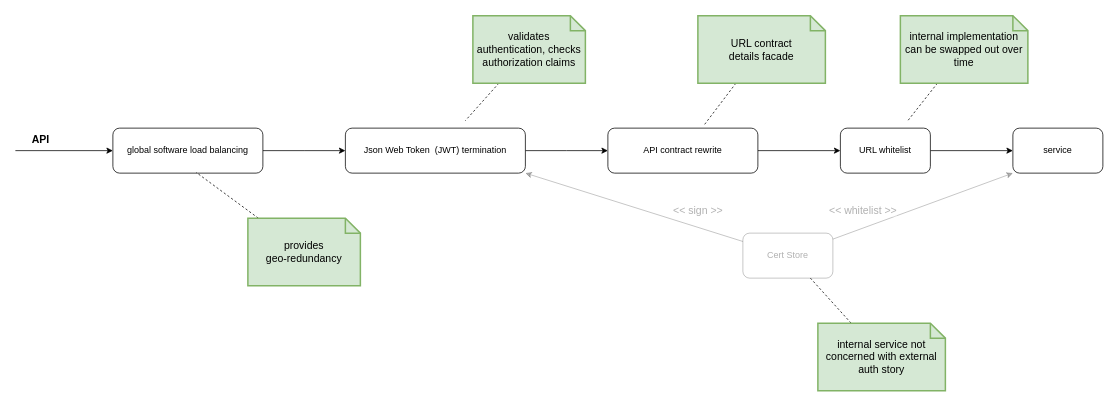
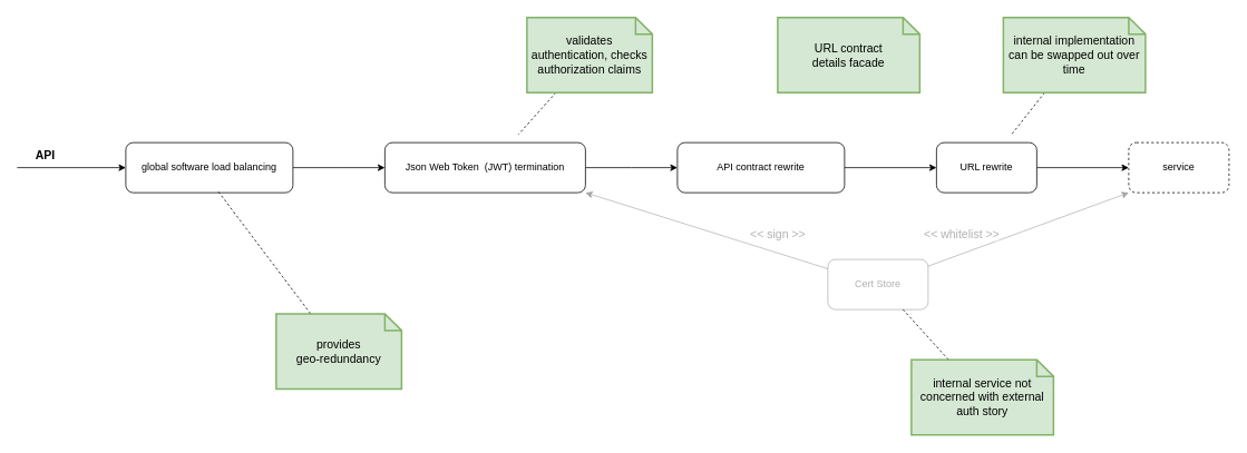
  <mxCell id="0" />
  <mxCell id="1" parent="0" />
  <mxCell id="2" style="edgeStyle=orthogonalEdgeStyle;rounded=0;orthogonalLoop=1;jettySize=auto;html=1;" parent="1" source="3" edge="1"><mxGeometry relative="1" as="geometry"><mxPoint x="460" y="200" as="targetPoint" /></mxGeometry></mxCell>
  <mxCell id="3" value="global software load balancing" style="rounded=1;whiteSpace=wrap;html=1;" parent="1" vertex="1"><mxGeometry x="150" y="170" width="200" height="60" as="geometry" /></mxCell>
  <mxCell id="4" style="edgeStyle=orthogonalEdgeStyle;rounded=0;orthogonalLoop=1;jettySize=auto;html=1;" parent="1" source="5" edge="1"><mxGeometry relative="1" as="geometry"><mxPoint x="810" y="200" as="targetPoint" /></mxGeometry></mxCell>
  <mxCell id="5" value="Json Web Token&amp;nbsp; (JWT) termination" style="rounded=1;whiteSpace=wrap;html=1;" parent="1" vertex="1"><mxGeometry x="460" y="170" width="240" height="60" as="geometry" /></mxCell>
  <mxCell id="6" style="edgeStyle=orthogonalEdgeStyle;rounded=0;orthogonalLoop=1;jettySize=auto;html=1;entryX=0;entryY=0.5;entryDx=0;entryDy=0;" parent="1" source="7" target="8" edge="1"><mxGeometry relative="1" as="geometry"><mxPoint x="1340" y="200" as="targetPoint" /></mxGeometry></mxCell>
- <mxCell id="7" value="URL whitelist" style="rounded=1;whiteSpace=wrap;html=1;" parent="1" vertex="1"><mxGeometry x="1120" y="170" width="120" height="60" as="geometry" /></mxCell>
- <mxCell id="8" value="service" style="rounded=1;whiteSpace=wrap;html=1;" parent="1" vertex="1"><mxGeometry x="1350" y="170" width="120" height="60" as="geometry" /></mxCell>
+ <mxCell id="7" value="URL rewrite" style="rounded=1;whiteSpace=wrap;html=1;" parent="1" vertex="1"><mxGeometry x="1120" y="170" width="120" height="60" as="geometry" /></mxCell>
+ <mxCell id="8" value="service" style="rounded=1;whiteSpace=wrap;html=1;dashed=1;" parent="1" vertex="1"><mxGeometry x="1350" y="170" width="120" height="60" as="geometry" /></mxCell>
  <mxCell id="9" value="" style="endArrow=classic;html=1;rounded=0;entryX=0;entryY=0.5;entryDx=0;entryDy=0;" parent="1" target="3" edge="1"><mxGeometry width="50" height="50" relative="1" as="geometry"><mxPoint y="200" as="sourcePoint" x="20" /><mxPoint x="630" y="590" as="targetPoint" /></mxGeometry></mxCell>
  <mxCell id="10" value="API" style="text;html=1;strokeColor=none;fillColor=none;align=center;verticalAlign=middle;whiteSpace=wrap;rounded=0;fontSize=14;fontStyle=1" parent="1" vertex="1"><mxGeometry x="24" y="170" width="60" height="30" as="geometry" /></mxCell>
  <mxCell id="11" style="rounded=0;orthogonalLoop=1;jettySize=auto;html=1;entryX=0.555;entryY=0.983;entryDx=0;entryDy=0;entryPerimeter=0;fontSize=14;dashed=1;endArrow=none;endFill=0;" parent="1" source="12" target="3" edge="1"><mxGeometry relative="1" as="geometry" /></mxCell>
- <mxCell id="12" value="provides &lt;br&gt;geo-redundancy" style="shape=note;strokeWidth=2;fontSize=14;size=20;whiteSpace=wrap;html=1;fillColor=#d5e8d4;strokeColor=#82b366;" parent="1" vertex="1"><mxGeometry x="330" y="290" width="150" height="90" as="geometry" /></mxCell>
+ <mxCell id="12" value="provides &lt;br&gt;geo-redundancy" style="shape=note;strokeWidth=2;fontSize=14;size=20;whiteSpace=wrap;html=1;fillColor=#d5e8d4;strokeColor=#82b366;" parent="1" vertex="1"><mxGeometry x="330" y="375" width="150" height="90" as="geometry" /></mxCell>
  <mxCell id="13" style="edgeStyle=none;rounded=0;orthogonalLoop=1;jettySize=auto;html=1;dashed=1;fontSize=14;endArrow=none;endFill=0;" parent="1" source="14" edge="1"><mxGeometry relative="1" as="geometry"><mxPoint x="620" y="160" as="targetPoint" /></mxGeometry></mxCell>
  <mxCell id="14" value="validates authentication, checks authorization claims" style="shape=note;strokeWidth=2;fontSize=14;size=20;whiteSpace=wrap;html=1;fillColor=#d5e8d4;strokeColor=#82b366;" parent="1" vertex="1"><mxGeometry x="630" y="20" width="150" height="90" as="geometry" /></mxCell>
  <mxCell id="15" value="&amp;lt;&amp;lt; whitelist &amp;gt;&amp;gt;" style="edgeStyle=none;rounded=0;orthogonalLoop=1;jettySize=auto;html=1;entryX=0;entryY=1;entryDx=0;entryDy=0;fontSize=14;endArrow=classic;endFill=1;opacity=30;textOpacity=30;" parent="1" source="17" target="8" edge="1"><mxGeometry x="-0.604" y="22" relative="1" as="geometry"><mxPoint as="offset" /></mxGeometry></mxCell>
  <mxCell id="16" value="&amp;lt;&amp;lt; sign &amp;gt;&amp;gt;" style="edgeStyle=none;rounded=0;orthogonalLoop=1;jettySize=auto;html=1;entryX=1;entryY=1;entryDx=0;entryDy=0;fontSize=14;endArrow=classic;endFill=1;opacity=30;textOpacity=30;" parent="1" source="17" target="5" edge="1"><mxGeometry x="-0.542" y="-21" relative="1" as="geometry"><mxPoint as="offset" /></mxGeometry></mxCell>
  <mxCell id="17" value="Cert Store" style="rounded=1;whiteSpace=wrap;html=1;opacity=30;textOpacity=30;" parent="1" vertex="1"><mxGeometry x="990" y="310" width="120" height="60" as="geometry" /></mxCell>
  <mxCell id="18" style="edgeStyle=none;rounded=0;orthogonalLoop=1;jettySize=auto;html=1;entryX=0.75;entryY=1;entryDx=0;entryDy=0;fontSize=14;endArrow=none;endFill=0;dashed=1;" parent="1" source="19" target="17" edge="1"><mxGeometry relative="1" as="geometry" /></mxCell>
  <mxCell id="19" value="internal service not concerned with external auth story" style="shape=note;strokeWidth=2;fontSize=14;size=20;whiteSpace=wrap;html=1;fillColor=#d5e8d4;strokeColor=#82b366;" parent="1" vertex="1"><mxGeometry x="1090" y="430" width="170" height="90" as="geometry" /></mxCell>
  <mxCell id="20" style="edgeStyle=none;rounded=0;orthogonalLoop=1;jettySize=auto;html=1;dashed=1;fontSize=14;endArrow=none;endFill=0;" parent="1" source="21" edge="1"><mxGeometry relative="1" as="geometry"><mxPoint x="1210" y="160" as="targetPoint" /></mxGeometry></mxCell>
  <mxCell id="21" value="internal implementation can be swapped out over time" style="shape=note;strokeWidth=2;fontSize=14;size=20;whiteSpace=wrap;html=1;fillColor=#d5e8d4;strokeColor=#82b366;" parent="1" vertex="1"><mxGeometry x="1200" y="20" width="170" height="90" as="geometry" /></mxCell>
  <mxCell id="22" style="edgeStyle=none;rounded=0;orthogonalLoop=1;jettySize=auto;html=1;entryX=0;entryY=0.5;entryDx=0;entryDy=0;fontSize=14;endArrow=classic;endFill=1;" parent="1" source="23" target="7" edge="1"><mxGeometry relative="1" as="geometry" /></mxCell>
  <mxCell id="23" value="API contract rewrite" style="rounded=1;whiteSpace=wrap;html=1;" parent="1" vertex="1"><mxGeometry x="810" y="170" width="200" height="60" as="geometry" /></mxCell>
- <mxCell id="24" style="edgeStyle=none;rounded=0;orthogonalLoop=1;jettySize=auto;html=1;entryX=0.645;entryY=-0.083;entryDx=0;entryDy=0;entryPerimeter=0;fontSize=14;endArrow=none;endFill=0;dashed=1;" parent="1" source="25" target="23" edge="1"><mxGeometry relative="1" as="geometry" /></mxCell>
  <mxCell id="25" value="URL contract &lt;br&gt;details facade" style="shape=note;strokeWidth=2;fontSize=14;size=20;whiteSpace=wrap;html=1;fillColor=#d5e8d4;strokeColor=#82b366;" parent="1" vertex="1"><mxGeometry x="930" y="20" width="170" height="90" as="geometry" /></mxCell>
